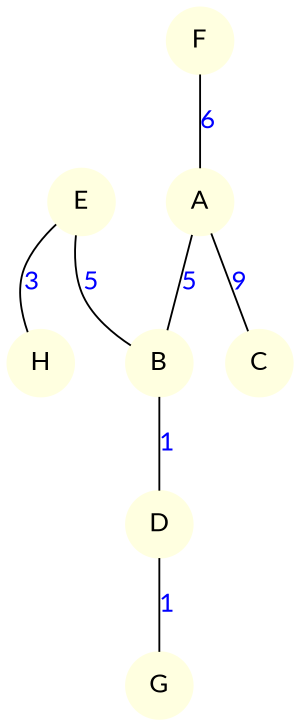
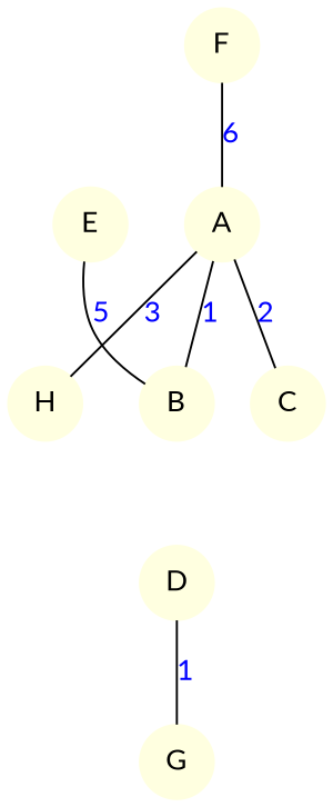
  graph {
    fontname=Lato
    node [color=lightyellow fontcolor=black fontname=Lato shape=circle style=filled]
    edge [color=black fontcolor=blue fontname=Lato weight=2]
    n1 [label=A]
    n2 [label=B]
    n3 [label=C]
    n4 [label=D]
    n5 [label=G]
    n6 [label=E]
    n7 [label=H]
    n8 [label=F]
-   n1 -- n2 [label=5 weight=5]
-   n1 -- n3 [label=9]
-   n2 -- n4 [label=1 weight=1]
+   n1 -- n2 [label=1 weight=5]
+   n1 -- n3 [label=2]
    n4 -- n5 [label=1]
    n6 -- n2 [label=5 weight=4]
-   n6 -- n7 [label=3 weight=3]
+   n1 -- n7 [label=3 weight=3]
    n8 -- n1 [label=6 weight=6]
  }
